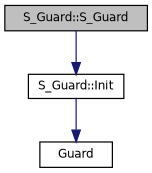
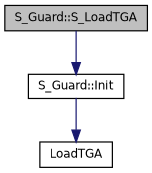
  digraph {
    rankdir=TB
    node [color=black fontname=Helvetica fontsize=10 shape=record]
    edge [color=midnightblue fontname=Helvetica fontsize=10 labelfontname=Helvetica labelfontsize=10 style=solid]
-   n1 [fillcolor=grey75 fontcolor=black height=0.2 label="S_Guard::S_Guard" style=filled width=0.4]
+   n1 [fillcolor=grey75 fontcolor=black height=0.2 label="S_Guard::S_LoadTGA" style=filled width=0.4]
    n2 [height=0.2 label="S_Guard::Init" width=0.4]
-   n3 [height=0.2 label=Guard width=0.4]
+   n3 [height=0.2 label=LoadTGA width=0.4]
    n1 -> n2
    n2 -> n3
  }
